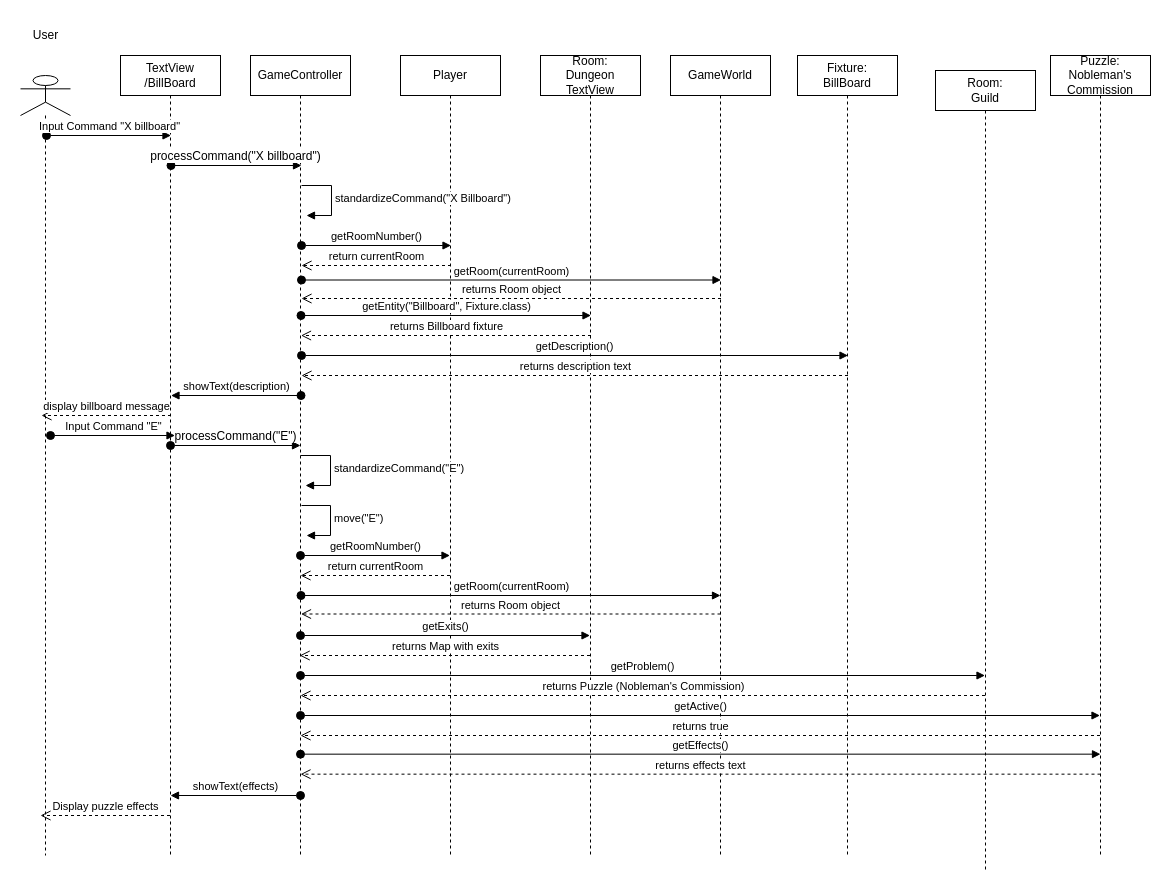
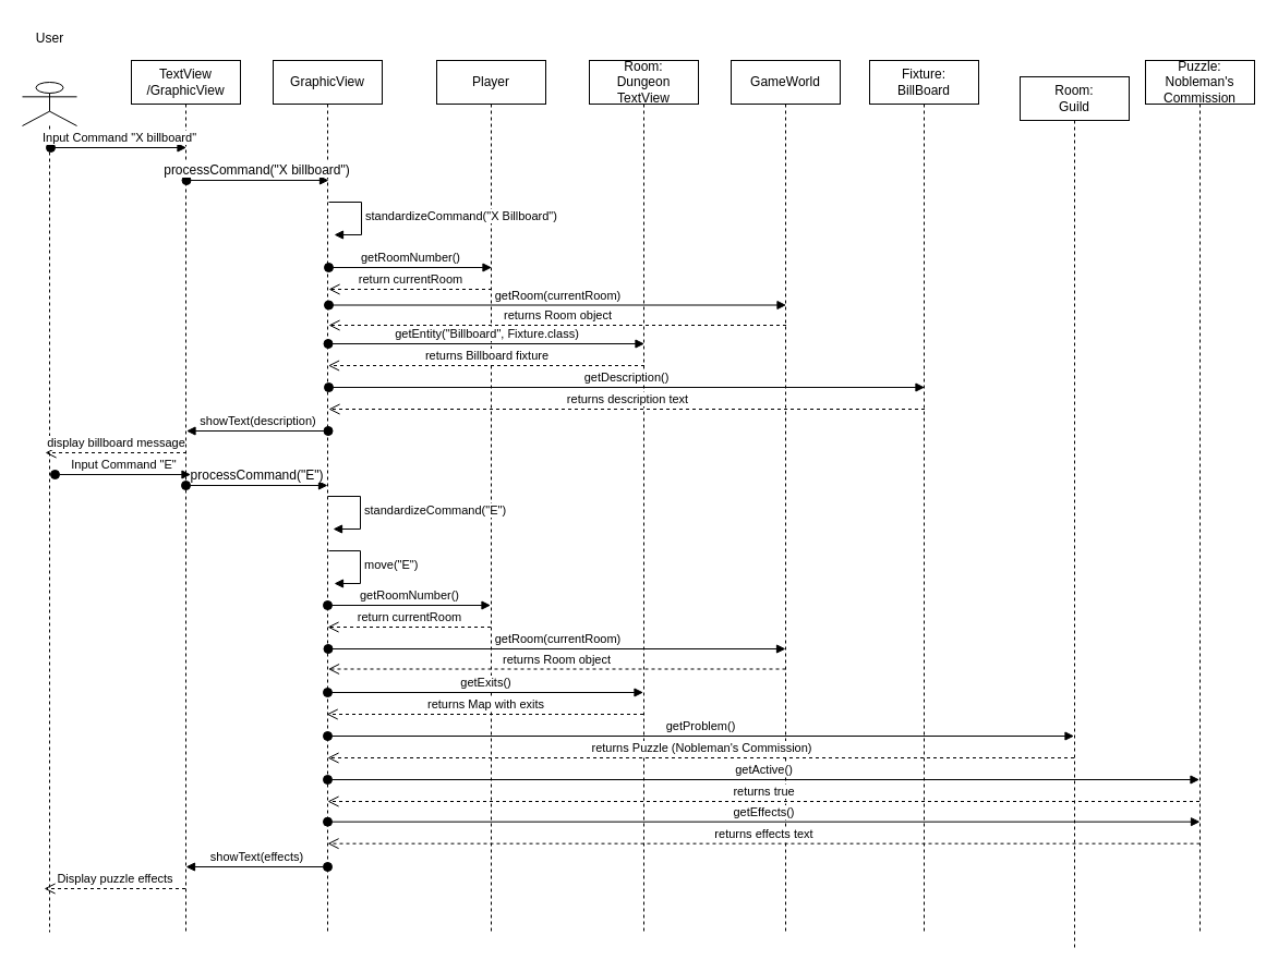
  <mxCell id="0" />
  <mxCell id="1" parent="0" />
  <mxCell id="2" value="" style="shape=umlLifeline;perimeter=lifelinePerimeter;whiteSpace=wrap;html=1;container=1;dropTarget=0;collapsible=0;recursiveResize=0;outlineConnect=0;portConstraint=eastwest;newEdgeStyle={&quot;curved&quot;:0,&quot;rounded&quot;:0};participant=umlActor;" parent="1" vertex="1"><mxGeometry y="75" width="50" height="780" as="geometry" x="20" /></mxCell>
- <mxCell id="3" value="GameController" style="shape=umlLifeline;perimeter=lifelinePerimeter;whiteSpace=wrap;html=1;container=1;dropTarget=0;collapsible=0;recursiveResize=0;outlineConnect=0;portConstraint=eastwest;newEdgeStyle={&quot;curved&quot;:0,&quot;rounded&quot;:0};" parent="1" vertex="1"><mxGeometry x="250" y="55" width="100" height="800" as="geometry" /></mxCell>
+ <mxCell id="3" value="GraphicView" style="shape=umlLifeline;perimeter=lifelinePerimeter;whiteSpace=wrap;html=1;container=1;dropTarget=0;collapsible=0;recursiveResize=0;outlineConnect=0;portConstraint=eastwest;newEdgeStyle={&quot;curved&quot;:0,&quot;rounded&quot;:0};" parent="1" vertex="1"><mxGeometry x="250" y="55" width="100" height="800" as="geometry" /></mxCell>
  <mxCell id="4" value="GameWorld" style="shape=umlLifeline;perimeter=lifelinePerimeter;whiteSpace=wrap;html=1;container=1;dropTarget=0;collapsible=0;recursiveResize=0;outlineConnect=0;portConstraint=eastwest;newEdgeStyle={&quot;curved&quot;:0,&quot;rounded&quot;:0};" parent="1" vertex="1"><mxGeometry x="670" y="55" width="100" height="800" as="geometry" /></mxCell>
  <mxCell id="5" value="Room:&lt;div&gt;Guild&lt;/div&gt;" style="shape=umlLifeline;perimeter=lifelinePerimeter;whiteSpace=wrap;html=1;container=1;dropTarget=0;collapsible=0;recursiveResize=0;outlineConnect=0;portConstraint=eastwest;newEdgeStyle={&quot;curved&quot;:0,&quot;rounded&quot;:0};" parent="1" vertex="1"><mxGeometry x="935" y="70" width="100" height="800" as="geometry" /></mxCell>
  <mxCell id="6" value="User" style="text;html=1;align=center;verticalAlign=middle;resizable=0;points=[];autosize=1;strokeColor=none;fillColor=none;" parent="1" vertex="1"><mxGeometry x="20" y="20" width="50" height="30" as="geometry" /></mxCell>
- <mxCell id="7" value="TextView&lt;br&gt;/BillBoard" style="shape=umlLifeline;perimeter=lifelinePerimeter;whiteSpace=wrap;html=1;container=1;dropTarget=0;collapsible=0;recursiveResize=0;outlineConnect=0;portConstraint=eastwest;newEdgeStyle={&quot;curved&quot;:0,&quot;rounded&quot;:0};" parent="1" vertex="1"><mxGeometry x="120" y="55" width="100" height="800" as="geometry" /></mxCell>
+ <mxCell id="7" value="TextView&lt;br&gt;/GraphicView" style="shape=umlLifeline;perimeter=lifelinePerimeter;whiteSpace=wrap;html=1;container=1;dropTarget=0;collapsible=0;recursiveResize=0;outlineConnect=0;portConstraint=eastwest;newEdgeStyle={&quot;curved&quot;:0,&quot;rounded&quot;:0};" parent="1" vertex="1"><mxGeometry x="120" y="55" width="100" height="800" as="geometry" /></mxCell>
  <mxCell id="8" value="Player" style="shape=umlLifeline;perimeter=lifelinePerimeter;whiteSpace=wrap;html=1;container=1;dropTarget=0;collapsible=0;recursiveResize=0;outlineConnect=0;portConstraint=eastwest;newEdgeStyle={&quot;curved&quot;:0,&quot;rounded&quot;:0};" parent="1" vertex="1"><mxGeometry x="400" y="55" width="100" height="800" as="geometry" /></mxCell>
  <mxCell id="9" value="Room:&lt;div&gt;Dungeon TextView&lt;/div&gt;" style="shape=umlLifeline;perimeter=lifelinePerimeter;whiteSpace=wrap;html=1;container=1;dropTarget=0;collapsible=0;recursiveResize=0;outlineConnect=0;portConstraint=eastwest;newEdgeStyle={&quot;curved&quot;:0,&quot;rounded&quot;:0};" parent="1" vertex="1"><mxGeometry x="540" y="55" width="100" height="800" as="geometry" /></mxCell>
  <mxCell id="10" value="Fixture:&lt;br&gt;BillBoard" style="shape=umlLifeline;perimeter=lifelinePerimeter;whiteSpace=wrap;html=1;container=1;dropTarget=0;collapsible=0;recursiveResize=0;outlineConnect=0;portConstraint=eastwest;newEdgeStyle={&quot;curved&quot;:0,&quot;rounded&quot;:0};" parent="1" vertex="1"><mxGeometry x="797" y="55" width="100" height="800" as="geometry" /></mxCell>
  <mxCell id="11" value="Input Command &quot;X billboard&quot;" style="html=1;verticalAlign=bottom;startArrow=oval;startFill=1;endArrow=block;startSize=8;curved=0;rounded=0;" parent="1" edge="1"><mxGeometry x="0.013" width="60" relative="1" as="geometry"><mxPoint x="46" y="135" as="sourcePoint" /><mxPoint x="170.5" y="135" as="targetPoint" /><mxPoint as="offset" /></mxGeometry></mxCell>
  <mxCell id="12" value="&lt;font style=&quot;font-size: 12px;&quot;&gt;processCommand(&quot;X billboard&quot;)&lt;/font&gt;" style="html=1;verticalAlign=bottom;startArrow=oval;startFill=1;endArrow=block;startSize=8;curved=0;rounded=0;" parent="1" edge="1"><mxGeometry x="-0.012" width="60" relative="1" as="geometry"><mxPoint x="170.5" y="165" as="sourcePoint" /><mxPoint x="301" y="165" as="targetPoint" /><mxPoint as="offset" /></mxGeometry></mxCell>
  <mxCell id="13" value="Puzzle:&lt;br&gt;Nobleman's Commission" style="shape=umlLifeline;perimeter=lifelinePerimeter;whiteSpace=wrap;html=1;container=1;dropTarget=0;collapsible=0;recursiveResize=0;outlineConnect=0;portConstraint=eastwest;newEdgeStyle={&quot;curved&quot;:0,&quot;rounded&quot;:0};" parent="1" vertex="1"><mxGeometry x="1050" y="55" width="100" height="800" as="geometry" /></mxCell>
  <mxCell id="14" value="&lt;font style=&quot;font-size: 12px;&quot;&gt;processCommand(&quot;E&quot;)&lt;/font&gt;" style="html=1;verticalAlign=bottom;startArrow=oval;startFill=1;endArrow=block;startSize=8;curved=0;rounded=0;" parent="1" edge="1"><mxGeometry width="60" relative="1" as="geometry"><mxPoint x="170" y="445" as="sourcePoint" /><mxPoint x="300" y="445" as="targetPoint" /><mxPoint as="offset" /></mxGeometry></mxCell>
  <mxCell id="15" value="standardizeCommand(&quot;X Billboard&quot;)" style="html=1;align=left;spacingLeft=2;endArrow=block;rounded=0;edgeStyle=orthogonalEdgeStyle;curved=0;rounded=0;" edge="1" parent="1"><mxGeometry relative="1" as="geometry"><mxPoint x="301" y="185" as="sourcePoint" /><Array as="points"><mxPoint x="331" y="185" /><mxPoint x="331" y="215" /></Array><mxPoint x="306" y="215" as="targetPoint" /></mxGeometry></mxCell>
  <mxCell id="16" value="getRoomNumber()" style="html=1;verticalAlign=bottom;startArrow=oval;startFill=1;endArrow=block;startSize=8;curved=0;rounded=0;" edge="1" parent="1"><mxGeometry width="60" relative="1" as="geometry"><mxPoint x="301" y="245" as="sourcePoint" /><mxPoint x="450.5" y="245" as="targetPoint" /></mxGeometry></mxCell>
  <mxCell id="17" value="return currentRoom" style="html=1;verticalAlign=bottom;endArrow=open;dashed=1;endSize=8;curved=0;rounded=0;" edge="1" parent="1"><mxGeometry relative="1" as="geometry"><mxPoint x="450.5" y="265" as="sourcePoint" /><mxPoint x="301" y="265" as="targetPoint" /></mxGeometry></mxCell>
  <mxCell id="18" value="getRoom(currentRoom)" style="html=1;verticalAlign=bottom;startArrow=oval;startFill=1;endArrow=block;startSize=8;curved=0;rounded=0;" edge="1" parent="1"><mxGeometry width="60" relative="1" as="geometry"><mxPoint x="301" y="279.5" as="sourcePoint" /><mxPoint x="720.5" y="279.5" as="targetPoint" /><mxPoint as="offset" /></mxGeometry></mxCell>
  <mxCell id="19" value="returns Room object" style="html=1;verticalAlign=bottom;endArrow=open;dashed=1;endSize=8;curved=0;rounded=0;" edge="1" parent="1"><mxGeometry relative="1" as="geometry"><mxPoint x="720.5" y="298" as="sourcePoint" /><mxPoint x="301" y="298" as="targetPoint" /></mxGeometry></mxCell>
  <mxCell id="20" value="getEntity(&quot;Billboard&quot;, Fixture.class)" style="html=1;verticalAlign=bottom;startArrow=oval;startFill=1;endArrow=block;startSize=8;curved=0;rounded=0;" edge="1" parent="1"><mxGeometry width="60" relative="1" as="geometry"><mxPoint x="300.5" y="315" as="sourcePoint" /><mxPoint x="590.5" y="315" as="targetPoint" /></mxGeometry></mxCell>
  <mxCell id="21" value="returns Billboard fixture" style="html=1;verticalAlign=bottom;endArrow=open;dashed=1;endSize=8;curved=0;rounded=0;" edge="1" parent="1"><mxGeometry relative="1" as="geometry"><mxPoint x="590.5" y="335" as="sourcePoint" /><mxPoint x="300.5" y="335" as="targetPoint" /></mxGeometry></mxCell>
  <mxCell id="22" value="getDescription()" style="html=1;verticalAlign=bottom;startArrow=oval;startFill=1;endArrow=block;startSize=8;curved=0;rounded=0;" edge="1" parent="1"><mxGeometry width="60" relative="1" as="geometry"><mxPoint x="301" y="355" as="sourcePoint" /><mxPoint x="847.5" y="355" as="targetPoint" /></mxGeometry></mxCell>
  <mxCell id="23" value="returns description text" style="html=1;verticalAlign=bottom;endArrow=open;dashed=1;endSize=8;curved=0;rounded=0;" edge="1" parent="1"><mxGeometry relative="1" as="geometry"><mxPoint x="847.5" y="375" as="sourcePoint" /><mxPoint x="301" y="375" as="targetPoint" /></mxGeometry></mxCell>
  <mxCell id="24" value="showText(description)" style="html=1;verticalAlign=bottom;startArrow=oval;startFill=1;endArrow=block;startSize=8;curved=0;rounded=0;" edge="1" parent="1"><mxGeometry width="60" relative="1" as="geometry"><mxPoint x="300.5" y="395" as="sourcePoint" /><mxPoint x="170.5" y="395" as="targetPoint" /></mxGeometry></mxCell>
  <mxCell id="25" value="display billboard message" style="html=1;verticalAlign=bottom;endArrow=open;dashed=1;endSize=8;curved=0;rounded=0;" edge="1" parent="1"><mxGeometry relative="1" as="geometry"><mxPoint x="170.5" y="415" as="sourcePoint" /><mxPoint x="41" y="415" as="targetPoint" /></mxGeometry></mxCell>
  <mxCell id="26" value="Input Command &quot;E&quot;" style="html=1;verticalAlign=bottom;startArrow=oval;startFill=1;endArrow=block;startSize=8;curved=0;rounded=0;" edge="1" parent="1"><mxGeometry x="0.013" width="60" relative="1" as="geometry"><mxPoint x="50" y="435" as="sourcePoint" /><mxPoint x="174.5" y="435" as="targetPoint" /><mxPoint as="offset" /></mxGeometry></mxCell>
  <mxCell id="27" value="standardizeCommand(&quot;E&quot;)" style="html=1;align=left;spacingLeft=2;endArrow=block;rounded=0;edgeStyle=orthogonalEdgeStyle;curved=0;rounded=0;" edge="1" parent="1"><mxGeometry relative="1" as="geometry"><mxPoint x="300" y="455" as="sourcePoint" /><Array as="points"><mxPoint x="330" y="455" /><mxPoint x="330" y="485" /></Array><mxPoint x="305" y="485" as="targetPoint" /></mxGeometry></mxCell>
  <mxCell id="28" value="move(&quot;E&quot;)" style="html=1;align=left;spacingLeft=2;endArrow=block;rounded=0;edgeStyle=orthogonalEdgeStyle;curved=0;rounded=0;" edge="1" parent="1"><mxGeometry relative="1" as="geometry"><mxPoint x="301" y="505" as="sourcePoint" /><Array as="points"><mxPoint x="330" y="505" /><mxPoint x="330" y="535" /></Array><mxPoint x="306" y="535" as="targetPoint" /></mxGeometry></mxCell>
  <mxCell id="29" value="getRoomNumber()" style="html=1;verticalAlign=bottom;startArrow=oval;startFill=1;endArrow=block;startSize=8;curved=0;rounded=0;" edge="1" parent="1"><mxGeometry width="60" relative="1" as="geometry"><mxPoint x="300" y="555" as="sourcePoint" /><mxPoint x="449.5" y="555" as="targetPoint" /></mxGeometry></mxCell>
  <mxCell id="30" value="return currentRoom" style="html=1;verticalAlign=bottom;endArrow=open;dashed=1;endSize=8;curved=0;rounded=0;" edge="1" parent="1"><mxGeometry relative="1" as="geometry"><mxPoint x="449.5" y="575" as="sourcePoint" /><mxPoint x="300" y="575" as="targetPoint" /></mxGeometry></mxCell>
  <mxCell id="31" value="getRoom(currentRoom)" style="html=1;verticalAlign=bottom;startArrow=oval;startFill=1;endArrow=block;startSize=8;curved=0;rounded=0;" edge="1" parent="1"><mxGeometry width="60" relative="1" as="geometry"><mxPoint x="300.5" y="595" as="sourcePoint" /><mxPoint x="720" y="595" as="targetPoint" /><mxPoint as="offset" /></mxGeometry></mxCell>
  <mxCell id="32" value="returns Room object" style="html=1;verticalAlign=bottom;endArrow=open;dashed=1;endSize=8;curved=0;rounded=0;" edge="1" parent="1"><mxGeometry relative="1" as="geometry"><mxPoint x="720" y="613.5" as="sourcePoint" /><mxPoint x="300.5" y="613.5" as="targetPoint" /></mxGeometry></mxCell>
  <mxCell id="33" value="getExits()" style="html=1;verticalAlign=bottom;startArrow=oval;startFill=1;endArrow=block;startSize=8;curved=0;rounded=0;" edge="1" parent="1" target="9"><mxGeometry x="0.004" width="60" relative="1" as="geometry"><mxPoint x="300" y="635" as="sourcePoint" /><mxPoint x="486.5" y="635" as="targetPoint" /><mxPoint as="offset" /></mxGeometry></mxCell>
  <mxCell id="34" value="returns Map with exits" style="html=1;verticalAlign=bottom;endArrow=open;dashed=1;endSize=8;curved=0;rounded=0;" edge="1" parent="1"><mxGeometry relative="1" as="geometry"><mxPoint x="589.5" y="655" as="sourcePoint" /><mxPoint x="299.167" y="655" as="targetPoint" /></mxGeometry></mxCell>
  <mxCell id="35" value="getProblem()" style="html=1;verticalAlign=bottom;startArrow=oval;startFill=1;endArrow=block;startSize=8;curved=0;rounded=0;" edge="1" parent="1" target="5"><mxGeometry width="60" relative="1" as="geometry"><mxPoint x="300" y="675" as="sourcePoint" /><mxPoint x="360" y="675" as="targetPoint" /></mxGeometry></mxCell>
  <mxCell id="36" value="returns Puzzle (Nobleman's Commission)" style="html=1;verticalAlign=bottom;endArrow=open;dashed=1;endSize=8;curved=0;rounded=0;" edge="1" parent="1" source="5"><mxGeometry relative="1" as="geometry"><mxPoint x="380" y="695" as="sourcePoint" /><mxPoint x="300" y="695" as="targetPoint" /></mxGeometry></mxCell>
  <mxCell id="37" value="getActive()" style="html=1;verticalAlign=bottom;startArrow=oval;startFill=1;endArrow=block;startSize=8;curved=0;rounded=0;" edge="1" parent="1" target="13"><mxGeometry width="60" relative="1" as="geometry"><mxPoint x="300" y="715" as="sourcePoint" /><mxPoint x="406.5" y="715" as="targetPoint" /></mxGeometry></mxCell>
  <mxCell id="38" value="returns true" style="html=1;verticalAlign=bottom;endArrow=open;dashed=1;endSize=8;curved=0;rounded=0;" edge="1" parent="1" source="13"><mxGeometry relative="1" as="geometry"><mxPoint x="380" y="735" as="sourcePoint" /><mxPoint x="300" y="735" as="targetPoint" /></mxGeometry></mxCell>
  <mxCell id="39" value="getEffects()" style="html=1;verticalAlign=bottom;startArrow=oval;startFill=1;endArrow=block;startSize=8;curved=0;rounded=0;" edge="1" parent="1"><mxGeometry width="60" relative="1" as="geometry"><mxPoint x="300" y="753.67" as="sourcePoint" /><mxPoint x="1100" y="753.67" as="targetPoint" /></mxGeometry></mxCell>
  <mxCell id="40" value="returns effects text" style="html=1;verticalAlign=bottom;endArrow=open;dashed=1;endSize=8;curved=0;rounded=0;" edge="1" parent="1"><mxGeometry relative="1" as="geometry"><mxPoint x="1100" y="773.67" as="sourcePoint" /><mxPoint x="300" y="773.67" as="targetPoint" /></mxGeometry></mxCell>
  <mxCell id="41" value="showText(effects)" style="html=1;verticalAlign=bottom;startArrow=oval;startFill=1;endArrow=block;startSize=8;curved=0;rounded=0;" edge="1" parent="1"><mxGeometry width="60" relative="1" as="geometry"><mxPoint x="300" y="795" as="sourcePoint" /><mxPoint x="170" y="795" as="targetPoint" /></mxGeometry></mxCell>
  <mxCell id="42" value="Display puzzle effects" style="html=1;verticalAlign=bottom;endArrow=open;dashed=1;endSize=8;curved=0;rounded=0;" edge="1" parent="1"><mxGeometry relative="1" as="geometry"><mxPoint x="169.5" y="815" as="sourcePoint" /><mxPoint x="40" y="815" as="targetPoint" /></mxGeometry></mxCell>
